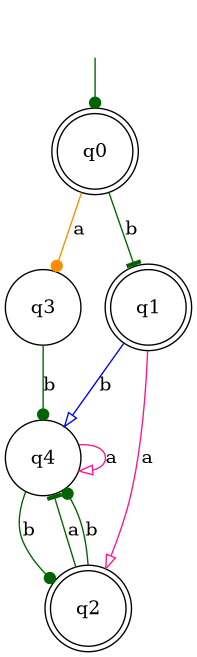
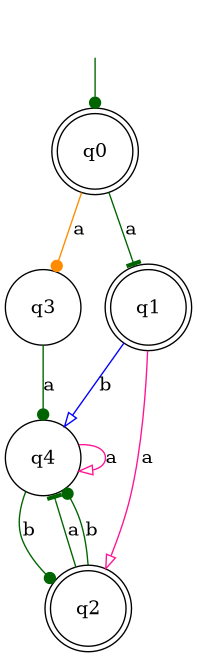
  digraph {
    node [shape=doublecircle]
    edge [arrowhead=dot color=darkgreen]
    n1 [label=<<TABLE BORDER="0" CELLBORDER="0" CELLSPACING="0"><TR><TD>q4</TD></TR></TABLE>> shape=circle]
    n2 [label=<<TABLE BORDER="0" CELLBORDER="0" CELLSPACING="0"><TR><TD>q2</TD></TR></TABLE>>]
    n3 [label=<<TABLE BORDER="0" CELLBORDER="0" CELLSPACING="0"><TR><TD>q0</TD></TR></TABLE>>]
    n4 [label=<<TABLE BORDER="0" CELLBORDER="0" CELLSPACING="0"><TR><TD>q3</TD></TR></TABLE>> shape=circle]
    n5 [label=<<TABLE BORDER="0" CELLBORDER="0" CELLSPACING="0"><TR><TD>q1</TD></TR></TABLE>>]
    n6 [label=<<TABLE BORDER="0" CELLBORDER="" CELLSPACING="0"><TR><TD>_nil</TD></TR></TABLE>> style=invis shape=""]
    n1 -> n1 [arrowhead=onormal color=deeppink label=a]
    n1 -> n2 [label=b]
    n2 -> n1 [arrowhead=tee label=a]
    n2 -> n1 [label=b]
    n3 -> n4 [color=darkorange label=a]
-   n3 -> n5 [arrowhead=tee label=b]
-   n4 -> n1 [label=b]
+   n3 -> n5 [arrowhead=tee label=a]
+   n4 -> n1 [label=a]
    n5 -> n1 [arrowhead=onormal color=blue label=b]
    n5 -> n2 [arrowhead=onormal color=deeppink label=a]
    n6 -> n3
  }
